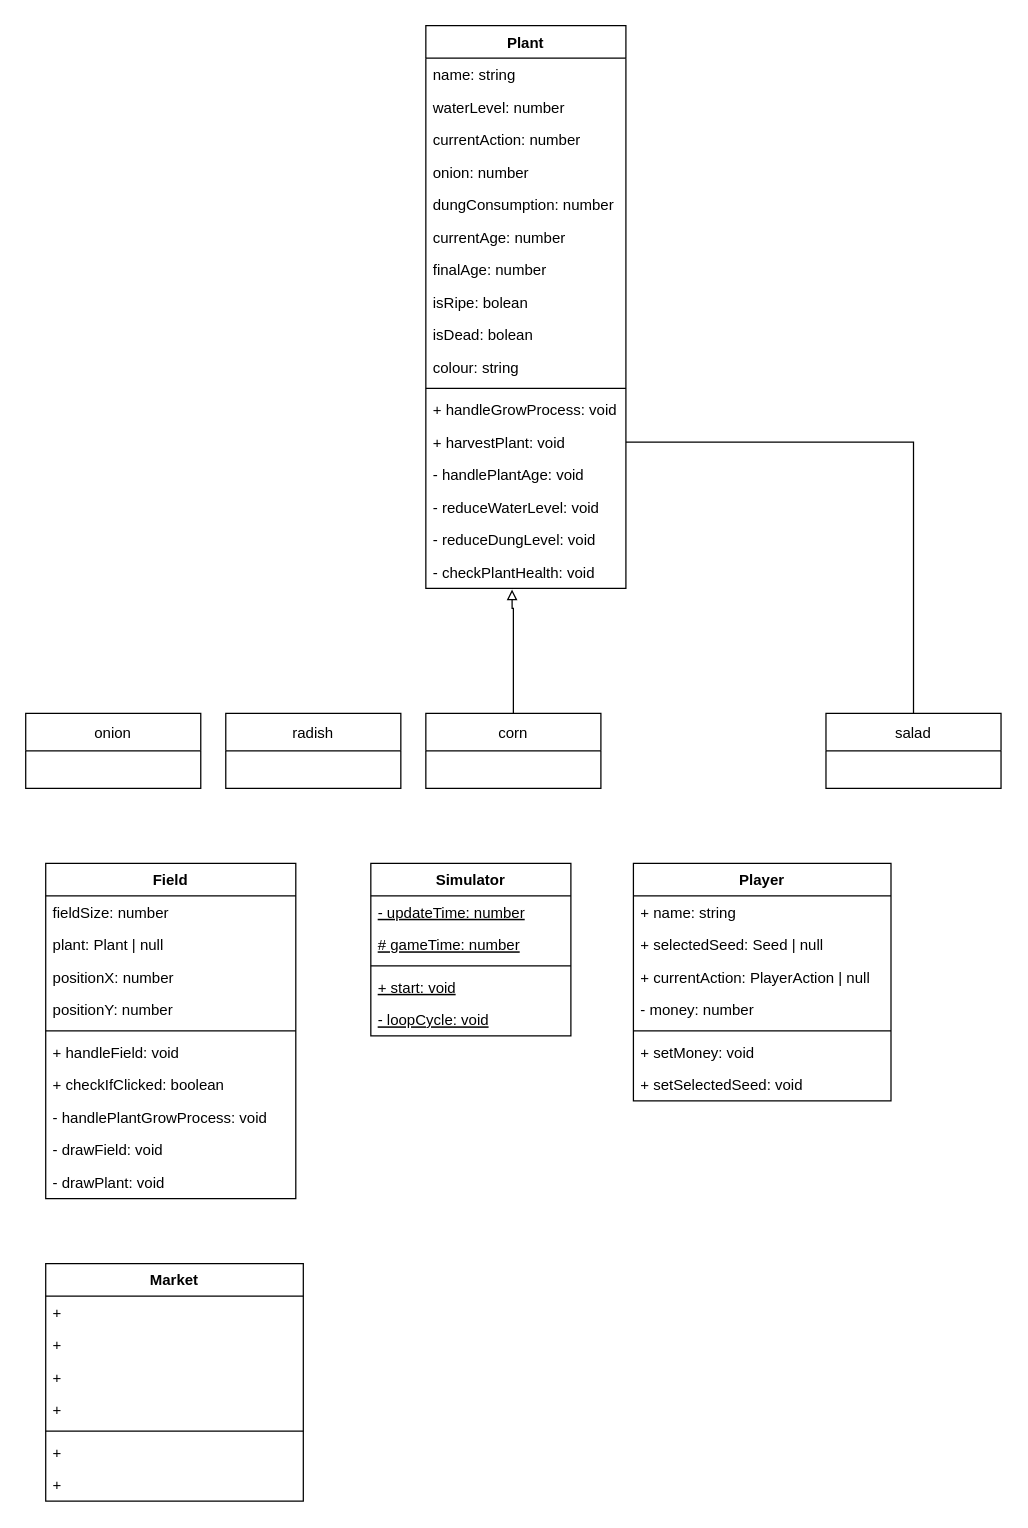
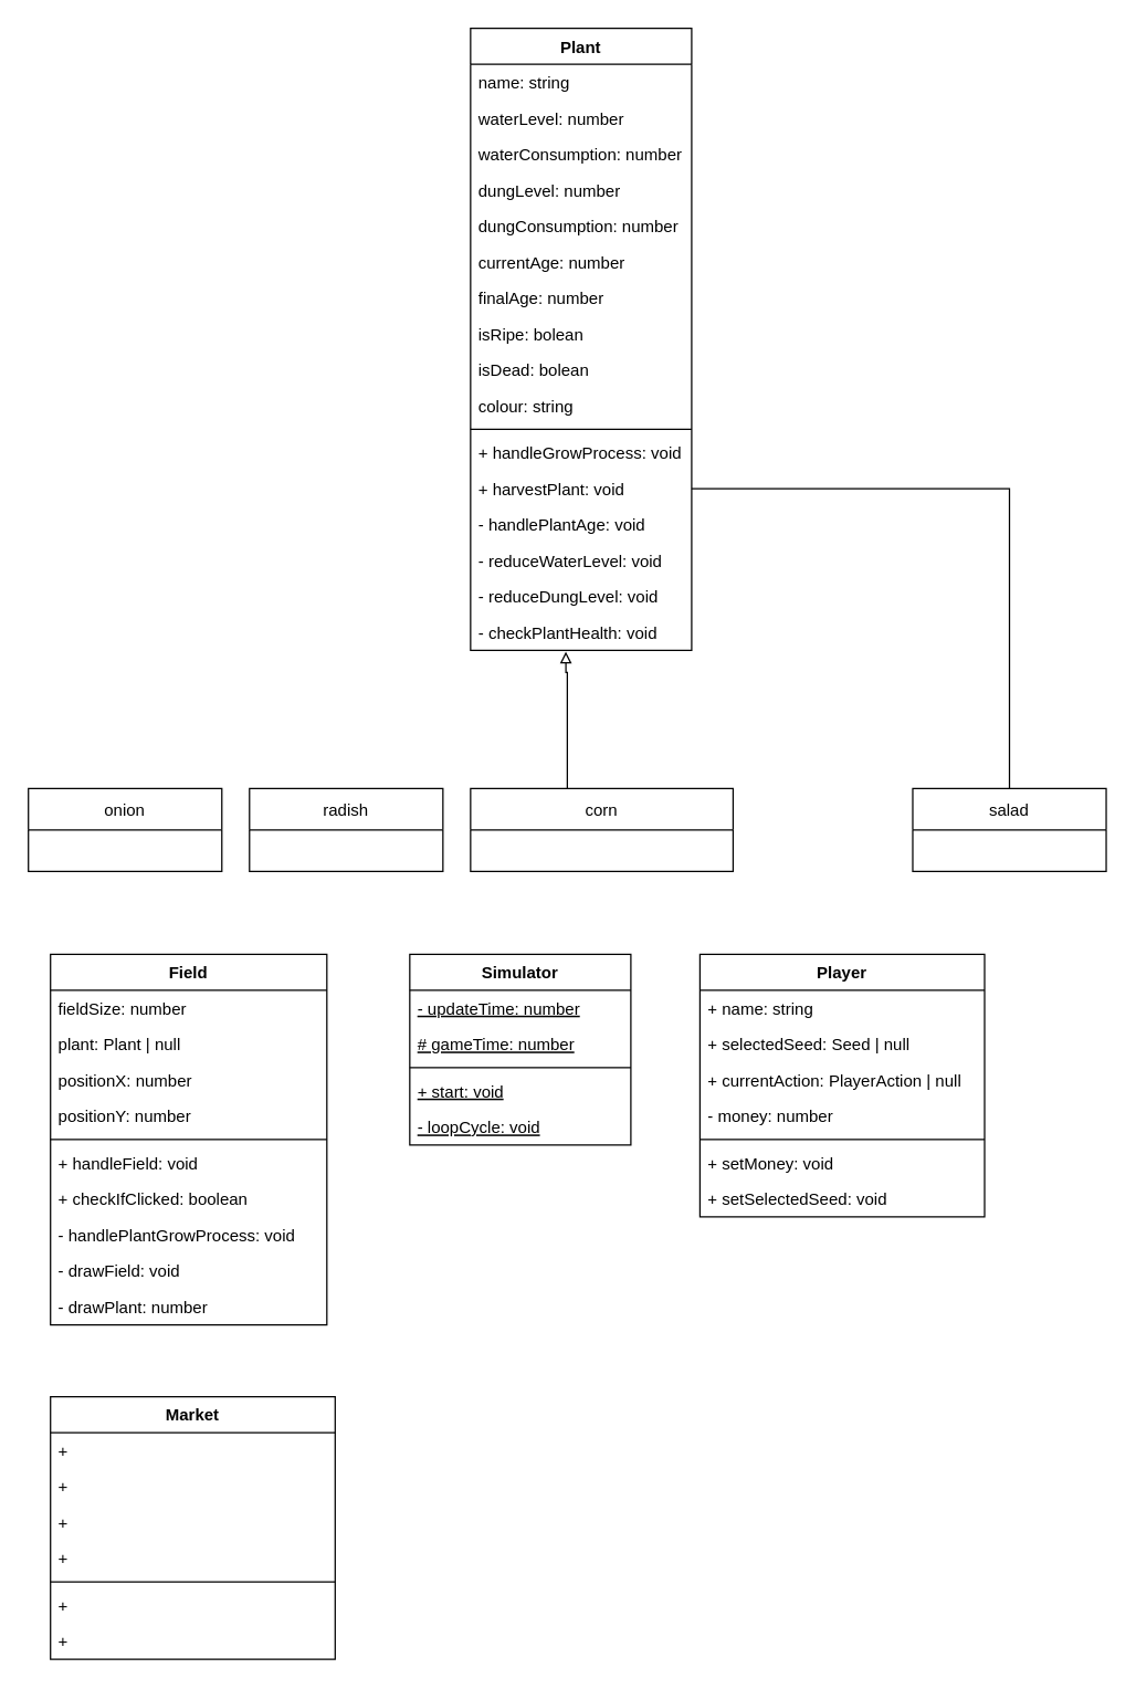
  <mxCell id="0" />
  <mxCell id="1" parent="0" />
  <mxCell id="2" value="onion" style="swimlane;fontStyle=0;childLayout=stackLayout;horizontal=1;startSize=30;horizontalStack=0;resizeParent=1;resizeParentMax=0;resizeLast=0;collapsible=1;marginBottom=0;" vertex="1" parent="1"><mxGeometry x="20" y="570" width="140" height="60" as="geometry" /></mxCell>
  <mxCell id="3" value="radish" style="swimlane;fontStyle=0;childLayout=stackLayout;horizontal=1;startSize=30;horizontalStack=0;resizeParent=1;resizeParentMax=0;resizeLast=0;collapsible=1;marginBottom=0;" vertex="1" parent="1"><mxGeometry x="180" y="570" width="140" height="60" as="geometry" /></mxCell>
  <mxCell id="4" style="edgeStyle=orthogonalEdgeStyle;rounded=0;orthogonalLoop=1;jettySize=auto;html=1;entryX=0.431;entryY=1.038;entryDx=0;entryDy=0;entryPerimeter=0;endArrow=block;endFill=0;" edge="1" parent="1" source="5" target="25"><mxGeometry relative="1" as="geometry"><Array as="points"><mxPoint x="410" y="486" /><mxPoint x="409" y="486" /></Array></mxGeometry></mxCell>
- <mxCell id="5" value="corn" style="swimlane;fontStyle=0;childLayout=stackLayout;horizontal=1;startSize=30;horizontalStack=0;resizeParent=1;resizeParentMax=0;resizeLast=0;collapsible=1;marginBottom=0;" vertex="1" parent="1"><mxGeometry x="340" y="570" width="140" height="60" as="geometry" /></mxCell>
+ <mxCell id="5" value="corn" style="swimlane;fontStyle=0;childLayout=stackLayout;horizontal=1;startSize=30;horizontalStack=0;resizeParent=1;resizeParentMax=0;resizeLast=0;collapsible=1;marginBottom=0;" vertex="1" parent="1"><mxGeometry x="340" y="570" width="190" height="60" as="geometry" /></mxCell>
  <mxCell id="6" style="edgeStyle=orthogonalEdgeStyle;rounded=0;orthogonalLoop=1;jettySize=auto;html=1;entryX=1;entryY=0.5;entryDx=0;entryDy=0;endArrow=none;endFill=0;" edge="1" parent="1" source="7" target="21"><mxGeometry relative="1" as="geometry" /></mxCell>
  <mxCell id="7" value="salad" style="swimlane;fontStyle=0;childLayout=stackLayout;horizontal=1;startSize=30;horizontalStack=0;resizeParent=1;resizeParentMax=0;resizeLast=0;collapsible=1;marginBottom=0;" vertex="1" parent="1"><mxGeometry x="660" y="570" width="140" height="60" as="geometry" /></mxCell>
  <mxCell id="8" value="Plant" style="swimlane;fontStyle=1;align=center;verticalAlign=top;childLayout=stackLayout;horizontal=1;startSize=26;horizontalStack=0;resizeParent=1;resizeParentMax=0;resizeLast=0;collapsible=1;marginBottom=0;" vertex="1" parent="1"><mxGeometry x="340" y="20" width="160" height="450" as="geometry" /></mxCell>
  <mxCell id="9" value="name: string" style="text;strokeColor=none;fillColor=none;align=left;verticalAlign=top;spacingLeft=4;spacingRight=4;overflow=hidden;rotatable=0;points=[[0,0.5],[1,0.5]];portConstraint=eastwest;" vertex="1" parent="8"><mxGeometry y="26" width="160" height="26" as="geometry" /></mxCell>
  <mxCell id="10" value="waterLevel: number" style="text;strokeColor=none;fillColor=none;align=left;verticalAlign=top;spacingLeft=4;spacingRight=4;overflow=hidden;rotatable=0;points=[[0,0.5],[1,0.5]];portConstraint=eastwest;" vertex="1" parent="8"><mxGeometry y="52" width="160" height="26" as="geometry" /></mxCell>
- <mxCell id="11" value="currentAction: number" style="text;strokeColor=none;fillColor=none;align=left;verticalAlign=top;spacingLeft=4;spacingRight=4;overflow=hidden;rotatable=0;points=[[0,0.5],[1,0.5]];portConstraint=eastwest;" vertex="1" parent="8"><mxGeometry y="78" width="160" height="26" as="geometry" /></mxCell>
- <mxCell id="12" value="onion: number" style="text;strokeColor=none;fillColor=none;align=left;verticalAlign=top;spacingLeft=4;spacingRight=4;overflow=hidden;rotatable=0;points=[[0,0.5],[1,0.5]];portConstraint=eastwest;" vertex="1" parent="8"><mxGeometry y="104" width="160" height="26" as="geometry" /></mxCell>
+ <mxCell id="11" value="waterConsumption: number" style="text;strokeColor=none;fillColor=none;align=left;verticalAlign=top;spacingLeft=4;spacingRight=4;overflow=hidden;rotatable=0;points=[[0,0.5],[1,0.5]];portConstraint=eastwest;" vertex="1" parent="8"><mxGeometry y="78" width="160" height="26" as="geometry" /></mxCell>
+ <mxCell id="12" value="dungLevel: number" style="text;strokeColor=none;fillColor=none;align=left;verticalAlign=top;spacingLeft=4;spacingRight=4;overflow=hidden;rotatable=0;points=[[0,0.5],[1,0.5]];portConstraint=eastwest;" vertex="1" parent="8"><mxGeometry y="104" width="160" height="26" as="geometry" /></mxCell>
  <mxCell id="13" value="dungConsumption: number" style="text;strokeColor=none;fillColor=none;align=left;verticalAlign=top;spacingLeft=4;spacingRight=4;overflow=hidden;rotatable=0;points=[[0,0.5],[1,0.5]];portConstraint=eastwest;" vertex="1" parent="8"><mxGeometry y="130" width="160" height="26" as="geometry" /></mxCell>
  <mxCell id="14" value="currentAge: number" style="text;strokeColor=none;fillColor=none;align=left;verticalAlign=top;spacingLeft=4;spacingRight=4;overflow=hidden;rotatable=0;points=[[0,0.5],[1,0.5]];portConstraint=eastwest;" vertex="1" parent="8"><mxGeometry y="156" width="160" height="26" as="geometry" /></mxCell>
  <mxCell id="15" value="finalAge: number" style="text;strokeColor=none;fillColor=none;align=left;verticalAlign=top;spacingLeft=4;spacingRight=4;overflow=hidden;rotatable=0;points=[[0,0.5],[1,0.5]];portConstraint=eastwest;" vertex="1" parent="8"><mxGeometry y="182" width="160" height="26" as="geometry" /></mxCell>
  <mxCell id="16" value="isRipe: bolean" style="text;strokeColor=none;fillColor=none;align=left;verticalAlign=top;spacingLeft=4;spacingRight=4;overflow=hidden;rotatable=0;points=[[0,0.5],[1,0.5]];portConstraint=eastwest;" vertex="1" parent="8"><mxGeometry y="208" width="160" height="26" as="geometry" /></mxCell>
  <mxCell id="17" value="isDead: bolean" style="text;strokeColor=none;fillColor=none;align=left;verticalAlign=top;spacingLeft=4;spacingRight=4;overflow=hidden;rotatable=0;points=[[0,0.5],[1,0.5]];portConstraint=eastwest;" vertex="1" parent="8"><mxGeometry y="234" width="160" height="26" as="geometry" /></mxCell>
  <mxCell id="18" value="colour: string" style="text;strokeColor=none;fillColor=none;align=left;verticalAlign=top;spacingLeft=4;spacingRight=4;overflow=hidden;rotatable=0;points=[[0,0.5],[1,0.5]];portConstraint=eastwest;" vertex="1" parent="8"><mxGeometry y="260" width="160" height="26" as="geometry" /></mxCell>
  <mxCell id="19" value="" style="line;strokeWidth=1;fillColor=none;align=left;verticalAlign=middle;spacingTop=-1;spacingLeft=3;spacingRight=3;rotatable=0;labelPosition=right;points=[];portConstraint=eastwest;" vertex="1" parent="8"><mxGeometry y="286" width="160" height="8" as="geometry" /></mxCell>
  <mxCell id="20" value="+ handleGrowProcess: void" style="text;strokeColor=none;fillColor=none;align=left;verticalAlign=top;spacingLeft=4;spacingRight=4;overflow=hidden;rotatable=0;points=[[0,0.5],[1,0.5]];portConstraint=eastwest;" vertex="1" parent="8"><mxGeometry y="294" width="160" height="26" as="geometry" /></mxCell>
  <mxCell id="21" value="+ harvestPlant: void" style="text;strokeColor=none;fillColor=none;align=left;verticalAlign=top;spacingLeft=4;spacingRight=4;overflow=hidden;rotatable=0;points=[[0,0.5],[1,0.5]];portConstraint=eastwest;" vertex="1" parent="8"><mxGeometry y="320" width="160" height="26" as="geometry" /></mxCell>
  <mxCell id="22" value="- handlePlantAge: void" style="text;strokeColor=none;fillColor=none;align=left;verticalAlign=top;spacingLeft=4;spacingRight=4;overflow=hidden;rotatable=0;points=[[0,0.5],[1,0.5]];portConstraint=eastwest;" vertex="1" parent="8"><mxGeometry y="346" width="160" height="26" as="geometry" /></mxCell>
  <mxCell id="23" value="- reduceWaterLevel: void" style="text;strokeColor=none;fillColor=none;align=left;verticalAlign=top;spacingLeft=4;spacingRight=4;overflow=hidden;rotatable=0;points=[[0,0.5],[1,0.5]];portConstraint=eastwest;" vertex="1" parent="8"><mxGeometry y="372" width="160" height="26" as="geometry" /></mxCell>
  <mxCell id="24" value="- reduceDungLevel: void" style="text;strokeColor=none;fillColor=none;align=left;verticalAlign=top;spacingLeft=4;spacingRight=4;overflow=hidden;rotatable=0;points=[[0,0.5],[1,0.5]];portConstraint=eastwest;" vertex="1" parent="8"><mxGeometry y="398" width="160" height="26" as="geometry" /></mxCell>
  <mxCell id="25" value="- checkPlantHealth: void" style="text;strokeColor=none;fillColor=none;align=left;verticalAlign=top;spacingLeft=4;spacingRight=4;overflow=hidden;rotatable=0;points=[[0,0.5],[1,0.5]];portConstraint=eastwest;" vertex="1" parent="8"><mxGeometry y="424" width="160" height="26" as="geometry" /></mxCell>
  <mxCell id="26" value="Field" style="swimlane;fontStyle=1;align=center;verticalAlign=top;childLayout=stackLayout;horizontal=1;startSize=26;horizontalStack=0;resizeParent=1;resizeParentMax=0;resizeLast=0;collapsible=1;marginBottom=0;" vertex="1" parent="1"><mxGeometry x="36" y="690" width="200" height="268" as="geometry" /></mxCell>
  <mxCell id="27" value="fieldSize: number" style="text;strokeColor=none;fillColor=none;align=left;verticalAlign=top;spacingLeft=4;spacingRight=4;overflow=hidden;rotatable=0;points=[[0,0.5],[1,0.5]];portConstraint=eastwest;" vertex="1" parent="26"><mxGeometry y="26" width="200" height="26" as="geometry" /></mxCell>
  <mxCell id="28" value="plant: Plant | null" style="text;strokeColor=none;fillColor=none;align=left;verticalAlign=top;spacingLeft=4;spacingRight=4;overflow=hidden;rotatable=0;points=[[0,0.5],[1,0.5]];portConstraint=eastwest;" vertex="1" parent="26"><mxGeometry y="52" width="200" height="26" as="geometry" /></mxCell>
  <mxCell id="29" value="positionX: number" style="text;strokeColor=none;fillColor=none;align=left;verticalAlign=top;spacingLeft=4;spacingRight=4;overflow=hidden;rotatable=0;points=[[0,0.5],[1,0.5]];portConstraint=eastwest;" vertex="1" parent="26"><mxGeometry y="78" width="200" height="26" as="geometry" /></mxCell>
  <mxCell id="30" value="positionY: number" style="text;strokeColor=none;fillColor=none;align=left;verticalAlign=top;spacingLeft=4;spacingRight=4;overflow=hidden;rotatable=0;points=[[0,0.5],[1,0.5]];portConstraint=eastwest;" vertex="1" parent="26"><mxGeometry y="104" width="200" height="26" as="geometry" /></mxCell>
  <mxCell id="31" value="" style="line;strokeWidth=1;fillColor=none;align=left;verticalAlign=middle;spacingTop=-1;spacingLeft=3;spacingRight=3;rotatable=0;labelPosition=right;points=[];portConstraint=eastwest;" vertex="1" parent="26"><mxGeometry y="130" width="200" height="8" as="geometry" /></mxCell>
  <mxCell id="32" value="+ handleField: void" style="text;strokeColor=none;fillColor=none;align=left;verticalAlign=top;spacingLeft=4;spacingRight=4;overflow=hidden;rotatable=0;points=[[0,0.5],[1,0.5]];portConstraint=eastwest;" vertex="1" parent="26"><mxGeometry y="138" width="200" height="26" as="geometry" /></mxCell>
  <mxCell id="33" value="+ checkIfClicked: boolean" style="text;strokeColor=none;fillColor=none;align=left;verticalAlign=top;spacingLeft=4;spacingRight=4;overflow=hidden;rotatable=0;points=[[0,0.5],[1,0.5]];portConstraint=eastwest;" vertex="1" parent="26"><mxGeometry y="164" width="200" height="26" as="geometry" /></mxCell>
  <mxCell id="34" value="- handlePlantGrowProcess: void" style="text;strokeColor=none;fillColor=none;align=left;verticalAlign=top;spacingLeft=4;spacingRight=4;overflow=hidden;rotatable=0;points=[[0,0.5],[1,0.5]];portConstraint=eastwest;" vertex="1" parent="26"><mxGeometry y="190" width="200" height="26" as="geometry" /></mxCell>
  <mxCell id="35" value="- drawField: void" style="text;strokeColor=none;fillColor=none;align=left;verticalAlign=top;spacingLeft=4;spacingRight=4;overflow=hidden;rotatable=0;points=[[0,0.5],[1,0.5]];portConstraint=eastwest;" vertex="1" parent="26"><mxGeometry y="216" width="200" height="26" as="geometry" /></mxCell>
- <mxCell id="36" value="- drawPlant: void" style="text;strokeColor=none;fillColor=none;align=left;verticalAlign=top;spacingLeft=4;spacingRight=4;overflow=hidden;rotatable=0;points=[[0,0.5],[1,0.5]];portConstraint=eastwest;" vertex="1" parent="26"><mxGeometry y="242" width="200" height="26" as="geometry" /></mxCell>
+ <mxCell id="36" value="- drawPlant: number" style="text;strokeColor=none;fillColor=none;align=left;verticalAlign=top;spacingLeft=4;spacingRight=4;overflow=hidden;rotatable=0;points=[[0,0.5],[1,0.5]];portConstraint=eastwest;" vertex="1" parent="26"><mxGeometry y="242" width="200" height="26" as="geometry" /></mxCell>
  <mxCell id="37" value="Simulator" style="swimlane;fontStyle=1;align=center;verticalAlign=top;childLayout=stackLayout;horizontal=1;startSize=26;horizontalStack=0;resizeParent=1;resizeParentMax=0;resizeLast=0;collapsible=1;marginBottom=0;" vertex="1" parent="1"><mxGeometry x="296" y="690" width="160" height="138" as="geometry" /></mxCell>
  <mxCell id="38" value="- updateTime: number" style="text;strokeColor=none;fillColor=none;align=left;verticalAlign=top;spacingLeft=4;spacingRight=4;overflow=hidden;rotatable=0;points=[[0,0.5],[1,0.5]];portConstraint=eastwest;fontStyle=4" vertex="1" parent="37"><mxGeometry y="26" width="160" height="26" as="geometry" /></mxCell>
  <mxCell id="39" value="# gameTime: number" style="text;strokeColor=none;fillColor=none;align=left;verticalAlign=top;spacingLeft=4;spacingRight=4;overflow=hidden;rotatable=0;points=[[0,0.5],[1,0.5]];portConstraint=eastwest;fontStyle=4" vertex="1" parent="37"><mxGeometry y="52" width="160" height="26" as="geometry" /></mxCell>
  <mxCell id="40" value="" style="line;strokeWidth=1;fillColor=none;align=left;verticalAlign=middle;spacingTop=-1;spacingLeft=3;spacingRight=3;rotatable=0;labelPosition=right;points=[];portConstraint=eastwest;" vertex="1" parent="37"><mxGeometry y="78" width="160" height="8" as="geometry" /></mxCell>
  <mxCell id="41" value="+ start: void" style="text;strokeColor=none;fillColor=none;align=left;verticalAlign=top;spacingLeft=4;spacingRight=4;overflow=hidden;rotatable=0;points=[[0,0.5],[1,0.5]];portConstraint=eastwest;fontStyle=4" vertex="1" parent="37"><mxGeometry y="86" width="160" height="26" as="geometry" /></mxCell>
  <mxCell id="42" value="- loopCycle: void" style="text;strokeColor=none;fillColor=none;align=left;verticalAlign=top;spacingLeft=4;spacingRight=4;overflow=hidden;rotatable=0;points=[[0,0.5],[1,0.5]];portConstraint=eastwest;fontStyle=4" vertex="1" parent="37"><mxGeometry y="112" width="160" height="26" as="geometry" /></mxCell>
  <mxCell id="43" value="Player" style="swimlane;fontStyle=1;align=center;verticalAlign=top;childLayout=stackLayout;horizontal=1;startSize=26;horizontalStack=0;resizeParent=1;resizeParentMax=0;resizeLast=0;collapsible=1;marginBottom=0;" vertex="1" parent="1"><mxGeometry x="506" y="690" width="206" height="190" as="geometry" /></mxCell>
  <mxCell id="44" value="+ name: string" style="text;strokeColor=none;fillColor=none;align=left;verticalAlign=top;spacingLeft=4;spacingRight=4;overflow=hidden;rotatable=0;points=[[0,0.5],[1,0.5]];portConstraint=eastwest;" vertex="1" parent="43"><mxGeometry y="26" width="206" height="26" as="geometry" /></mxCell>
  <mxCell id="45" value="+ selectedSeed: Seed | null" style="text;strokeColor=none;fillColor=none;align=left;verticalAlign=top;spacingLeft=4;spacingRight=4;overflow=hidden;rotatable=0;points=[[0,0.5],[1,0.5]];portConstraint=eastwest;" vertex="1" parent="43"><mxGeometry y="52" width="206" height="26" as="geometry" /></mxCell>
  <mxCell id="46" value="+ currentAction: PlayerAction | null" style="text;strokeColor=none;fillColor=none;align=left;verticalAlign=top;spacingLeft=4;spacingRight=4;overflow=hidden;rotatable=0;points=[[0,0.5],[1,0.5]];portConstraint=eastwest;" vertex="1" parent="43"><mxGeometry y="78" width="206" height="26" as="geometry" /></mxCell>
  <mxCell id="47" value="- money: number" style="text;strokeColor=none;fillColor=none;align=left;verticalAlign=top;spacingLeft=4;spacingRight=4;overflow=hidden;rotatable=0;points=[[0,0.5],[1,0.5]];portConstraint=eastwest;" vertex="1" parent="43"><mxGeometry y="104" width="206" height="26" as="geometry" /></mxCell>
  <mxCell id="48" value="" style="line;strokeWidth=1;fillColor=none;align=left;verticalAlign=middle;spacingTop=-1;spacingLeft=3;spacingRight=3;rotatable=0;labelPosition=right;points=[];portConstraint=eastwest;" vertex="1" parent="43"><mxGeometry y="130" width="206" height="8" as="geometry" /></mxCell>
  <mxCell id="49" value="+ setMoney: void" style="text;strokeColor=none;fillColor=none;align=left;verticalAlign=top;spacingLeft=4;spacingRight=4;overflow=hidden;rotatable=0;points=[[0,0.5],[1,0.5]];portConstraint=eastwest;" vertex="1" parent="43"><mxGeometry y="138" width="206" height="26" as="geometry" /></mxCell>
  <mxCell id="50" value="+ setSelectedSeed: void" style="text;strokeColor=none;fillColor=none;align=left;verticalAlign=top;spacingLeft=4;spacingRight=4;overflow=hidden;rotatable=0;points=[[0,0.5],[1,0.5]];portConstraint=eastwest;" vertex="1" parent="43"><mxGeometry y="164" width="206" height="26" as="geometry" /></mxCell>
  <mxCell id="51" value="Market" style="swimlane;fontStyle=1;align=center;verticalAlign=top;childLayout=stackLayout;horizontal=1;startSize=26;horizontalStack=0;resizeParent=1;resizeParentMax=0;resizeLast=0;collapsible=1;marginBottom=0;" vertex="1" parent="1"><mxGeometry x="36" y="1010" width="206" height="190" as="geometry" /></mxCell>
  <mxCell id="52" value="+" style="text;strokeColor=none;fillColor=none;align=left;verticalAlign=top;spacingLeft=4;spacingRight=4;overflow=hidden;rotatable=0;points=[[0,0.5],[1,0.5]];portConstraint=eastwest;" vertex="1" parent="51"><mxGeometry y="26" width="206" height="26" as="geometry" /></mxCell>
  <mxCell id="53" value="+" style="text;strokeColor=none;fillColor=none;align=left;verticalAlign=top;spacingLeft=4;spacingRight=4;overflow=hidden;rotatable=0;points=[[0,0.5],[1,0.5]];portConstraint=eastwest;" vertex="1" parent="51"><mxGeometry y="52" width="206" height="26" as="geometry" /></mxCell>
  <mxCell id="54" value="+" style="text;strokeColor=none;fillColor=none;align=left;verticalAlign=top;spacingLeft=4;spacingRight=4;overflow=hidden;rotatable=0;points=[[0,0.5],[1,0.5]];portConstraint=eastwest;" vertex="1" parent="51"><mxGeometry y="78" width="206" height="26" as="geometry" /></mxCell>
  <mxCell id="55" value="+" style="text;strokeColor=none;fillColor=none;align=left;verticalAlign=top;spacingLeft=4;spacingRight=4;overflow=hidden;rotatable=0;points=[[0,0.5],[1,0.5]];portConstraint=eastwest;" vertex="1" parent="51"><mxGeometry y="104" width="206" height="26" as="geometry" /></mxCell>
  <mxCell id="56" value="" style="line;strokeWidth=1;fillColor=none;align=left;verticalAlign=middle;spacingTop=-1;spacingLeft=3;spacingRight=3;rotatable=0;labelPosition=right;points=[];portConstraint=eastwest;" vertex="1" parent="51"><mxGeometry y="130" width="206" height="8" as="geometry" /></mxCell>
  <mxCell id="57" value="+" style="text;strokeColor=none;fillColor=none;align=left;verticalAlign=top;spacingLeft=4;spacingRight=4;overflow=hidden;rotatable=0;points=[[0,0.5],[1,0.5]];portConstraint=eastwest;" vertex="1" parent="51"><mxGeometry y="138" width="206" height="26" as="geometry" /></mxCell>
  <mxCell id="58" value="+" style="text;strokeColor=none;fillColor=none;align=left;verticalAlign=top;spacingLeft=4;spacingRight=4;overflow=hidden;rotatable=0;points=[[0,0.5],[1,0.5]];portConstraint=eastwest;" vertex="1" parent="51"><mxGeometry y="164" width="206" height="26" as="geometry" /></mxCell>
